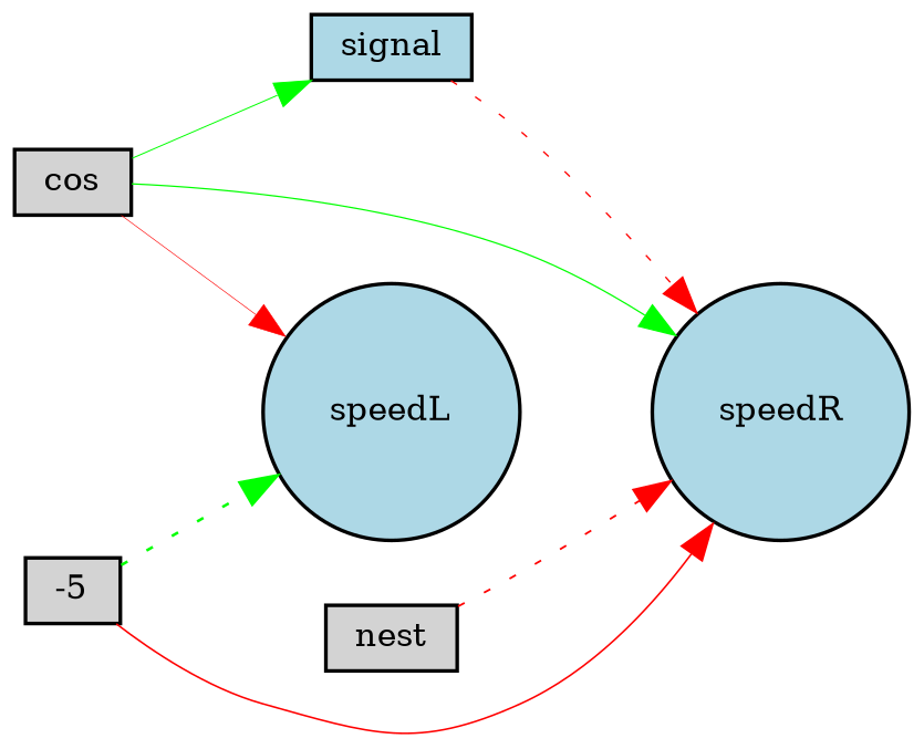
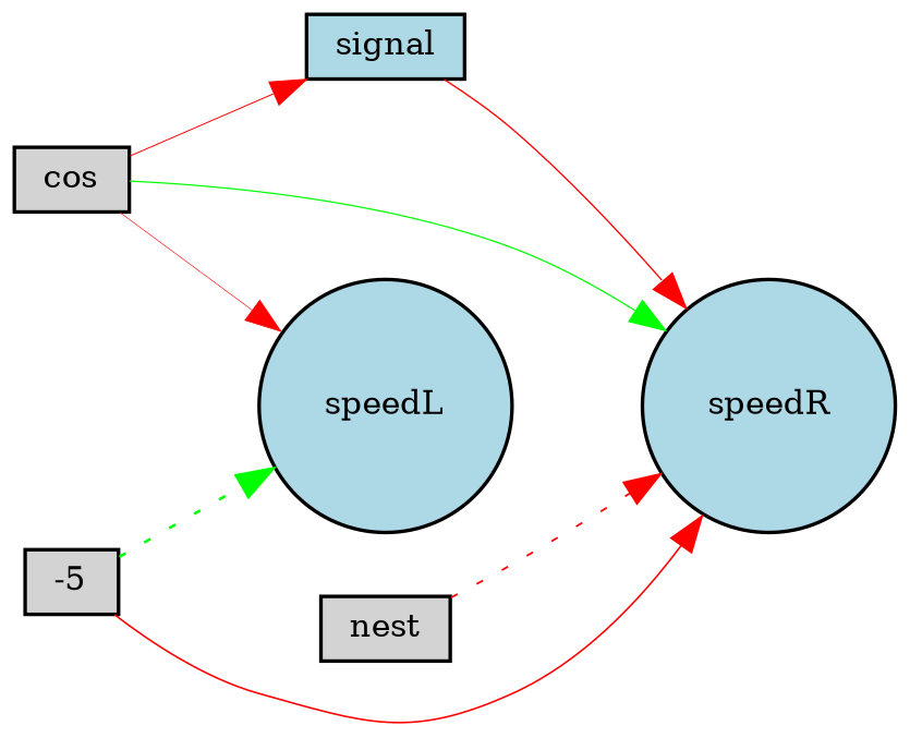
  digraph {
    rankdir=LR
    node [fillcolor=lightgray fontsize=9 shape=box style=filled]
    edge [color=red style=solid]
    cos [height=0.2 width=0.2]
    signal [fillcolor=lightblue height=0.2 width=0.2]
    speedL [fillcolor=lightblue height=0.2 shape=circle width=0.2]
    speedR [fillcolor=lightblue height=0.2 shape=circle width=0.2]
    nest [height=0.2 width=0.2]
    -5 [height=0.2 width=0.2]
-   cos -> signal [color=green penwidth=0.293814928257659]
+   cos -> signal [penwidth=0.293814928257659]
    cos -> speedL [penwidth=0.18358672874848886]
    cos -> speedR [color=green penwidth=0.36689372521053687]
-   signal -> speedR [penwidth=0.39916692961122346 style=dotted]
+   signal -> speedR [penwidth=0.39916692961122346]
    nest -> speedR [penwidth=0.5302018834541359 style=dotted]
    -5 -> speedL [color=green penwidth=0.7583095749324276 style=dotted]
    -5 -> speedR [penwidth=0.47297853329937434]
  }
